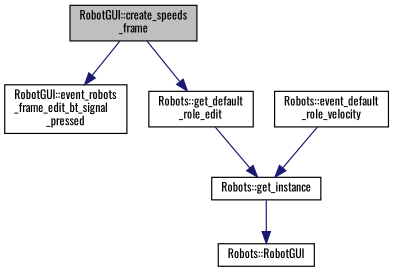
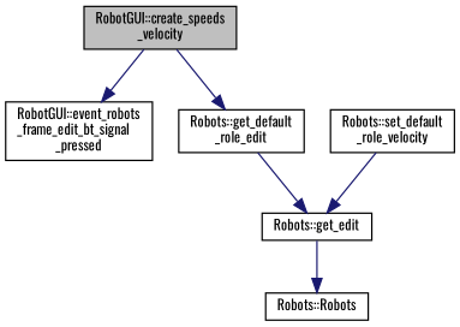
  digraph {
    fontname=Oswald
    rankdir=TB
    node [color=black fillcolor=white fontname=Oswald fontsize=10 shape=record style=filled]
    edge [color=midnightblue fontname=Oswald fontsize=10 labelfontname=Helvetica labelfontsize=10 style=solid]
-   n1 [fillcolor=grey75 fontcolor=black height=0.2 label="RobotGUI::create_speeds\l_frame" width=0.4]
+   n1 [fillcolor=grey75 fontcolor=black height=0.2 label="RobotGUI::create_speeds\l_velocity" width=0.4]
    n2 [height=0.2 label="RobotGUI::event_robots\l_frame_edit_bt_signal\l_pressed" width=0.4]
    n3 [height=0.2 label="Robots::get_default\l_role_edit" width=0.4]
-   n4 [height=0.2 label="Robots::get_instance" width=0.4]
-   n5 [height=0.2 label="Robots::event_default\l_role_velocity" width=0.4]
-   n6 [height=0.2 label="Robots::RobotGUI" width=0.4]
+   n4 [height=0.2 label="Robots::get_edit" width=0.4]
+   n5 [height=0.2 label="Robots::set_default\l_role_velocity" width=0.4]
+   n6 [height=0.2 label="Robots::Robots" width=0.4]
    n1 -> n2
    n1 -> n3
    n3 -> n4
    n4 -> n6
    n5 -> n4
  }
